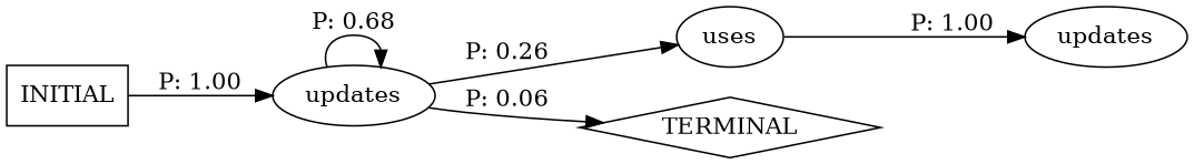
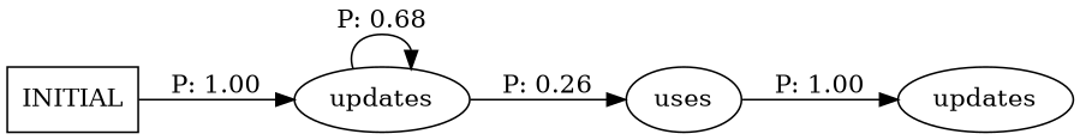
  digraph {
    rankdir=LR
    n1 [label=updates]
    n2 [label=uses]
-   n3 [label=TERMINAL shape=diamond]
    n4 [label=updates]
    n5 [label=INITIAL shape=box]
    n1 -> n1 [label="P: 0.68"]
    n1 -> n2 [label="P: 0.26"]
-   n1 -> n3 [label="P: 0.06"]
    n2 -> n4 [label="P: 1.00"]
    n5 -> n1 [label="P: 1.00"]
  }
